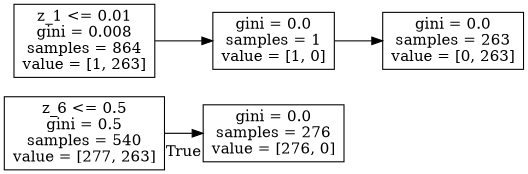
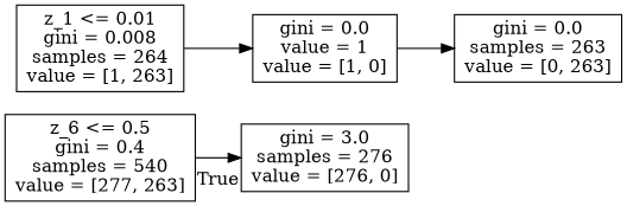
  digraph {
    rankdir=LR
    node [shape=box]
-   n1 [label="z_6 <= 0.5\ngini = 0.5\nsamples = 540\nvalue = [277, 263]"]
-   n2 [label="gini = 0.0\nsamples = 276\nvalue = [276, 0]"]
-   n3 [label="z_1 <= 0.01\ngini = 0.008\nsamples = 864\nvalue = [1, 263]"]
-   n4 [label="gini = 0.0\nsamples = 1\nvalue = [1, 0]"]
+   n1 [label="z_6 <= 0.5\ngini = 0.4\nsamples = 540\nvalue = [277, 263]"]
+   n2 [label="gini = 3.0\nsamples = 276\nvalue = [276, 0]"]
+   n3 [label="z_1 <= 0.01\ngini = 0.008\nsamples = 264\nvalue = [1, 263]"]
+   n4 [label="gini = 0.0\nvalue = 1\nvalue = [1, 0]"]
    n5 [label="gini = 0.0\nsamples = 263\nvalue = [0, 263]"]
    n1 -> n2 [headlabel=True labelangle=45 labeldistance=2.5]
    n3 -> n4
    n4 -> n5
  }
